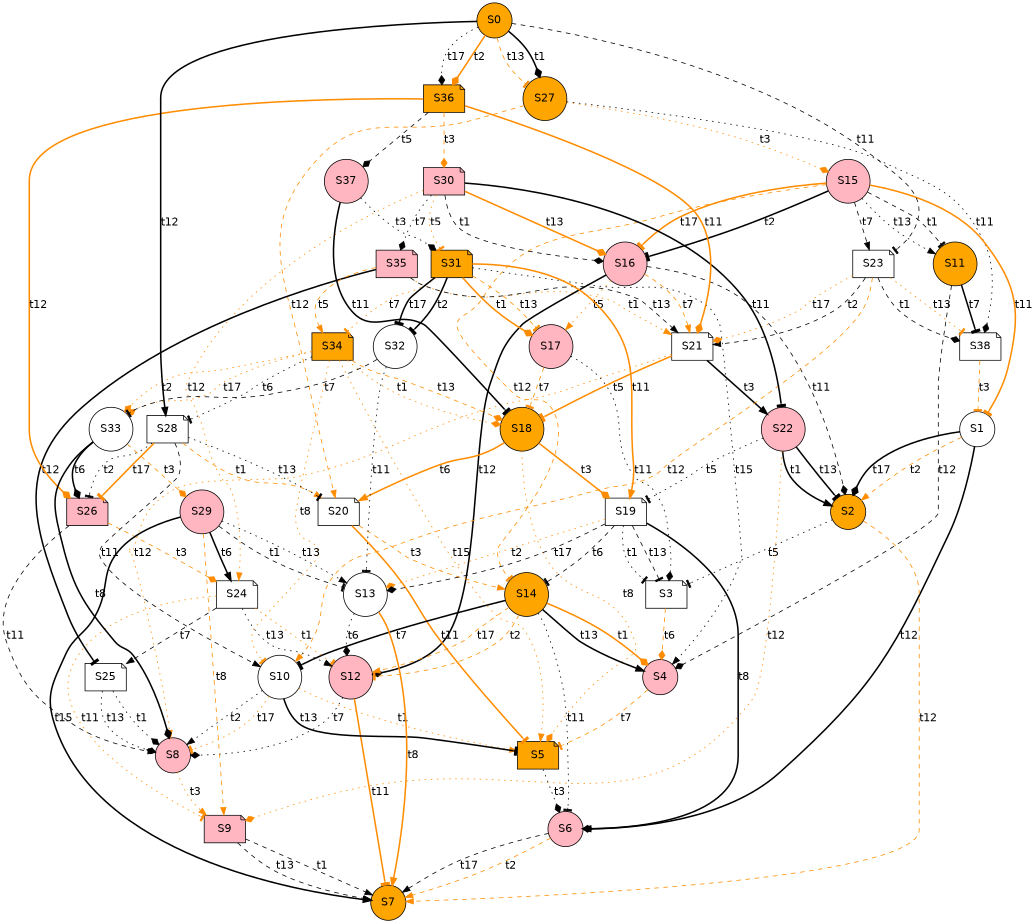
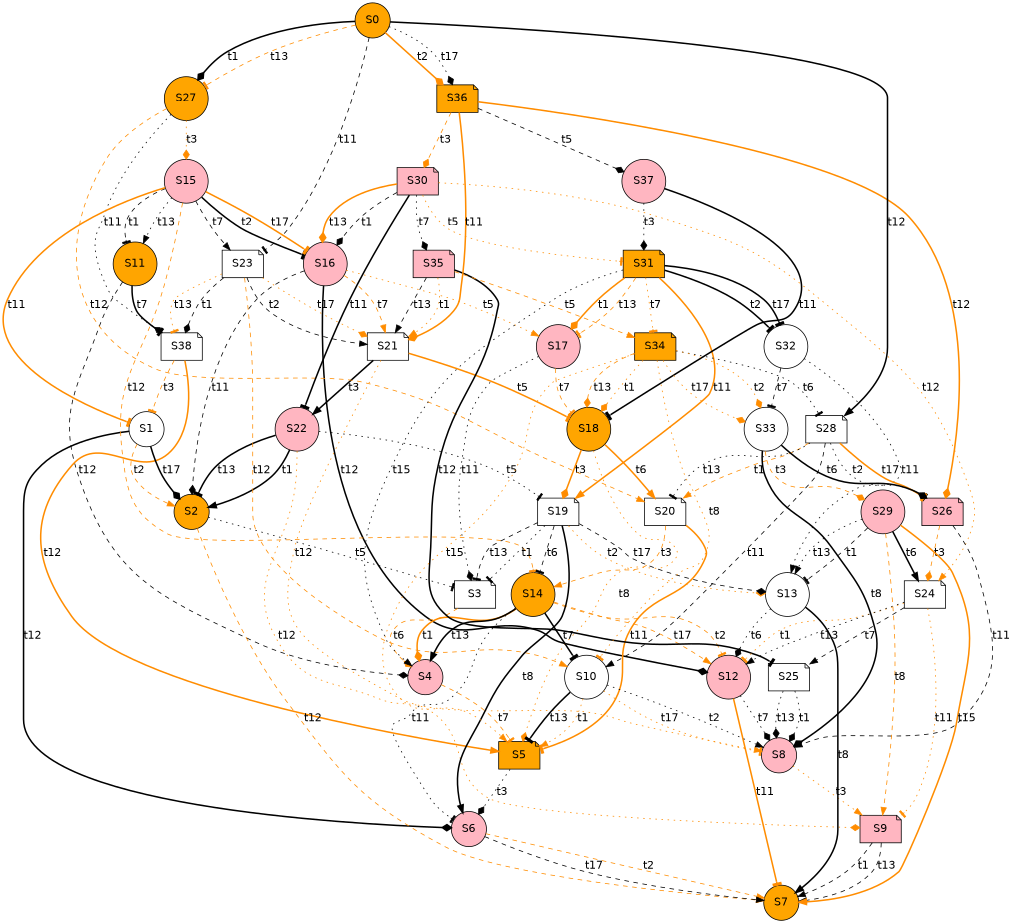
  digraph {
    fontname="DejaVu Sans"
    node [fillcolor=white fontname="DejaVu Sans" shape=circle style=filled]
    edge [arrowhead=tee color=black fontname="DejaVu Sans" style=dotted]
    S11 [fillcolor=orange]
    S38 [shape=note]
    S4 [fillcolor=lightpink]
    S1
    S5 [fillcolor=orange shape=note]
    S16 [fillcolor=lightpink]
    S2 [fillcolor=orange]
    S21 [shape=note]
    S12 [fillcolor=lightpink]
    S17 [fillcolor=lightpink]
    S7 [fillcolor=orange]
    S3 [shape=note]
    S22 [fillcolor=lightpink]
    S8 [fillcolor=lightpink]
    S18 [fillcolor=orange]
    S27 [fillcolor=orange]
    S15 [fillcolor=lightpink]
    S20 [shape=note]
    S23 [shape=note]
    S14 [fillcolor=orange]
    S30 [fillcolor=lightpink shape=note]
    S35 [fillcolor=lightpink shape=note]
    S24 [shape=note]
    S31 [fillcolor=orange shape=note]
    S36 [fillcolor=orange shape=note]
    S26 [fillcolor=lightpink shape=note]
    S37 [fillcolor=lightpink]
    S6 [fillcolor=lightpink]
    S10
    S9 [fillcolor=lightpink shape=note]
    S19 [shape=note]
    S25 [shape=note]
    S34 [fillcolor=orange shape=note]
    S32
    S0 [fillcolor=orange]
    S28 [shape=note]
    S13
    S33
    S29 [fillcolor=lightpink]
    S11 -> S38 [label=t7 style=bold]
    S11 -> S4 [arrowhead=diamond label=t12 style=dashed]
    S38 -> S1 [color=darkorange label=t3 style=dashed]
+   S38 -> S5 [arrowhead=normal color=darkorange label=t12 style=bold]
    S4 -> S5 [color=darkorange label=t7 style=dashed]
    S1 -> S2 [arrowhead=normal color=darkorange label=t2 style=dashed]
    S1 -> S2 [arrowhead=diamond label=t17 style=bold]
    S1 -> S6 [arrowhead=diamond label=t12 style=bold]
    S5 -> S6 [arrowhead=diamond label=t3]
    S16 -> S2 [arrowhead=diamond label=t11 style=dashed]
    S16 -> S21 [arrowhead=normal color=darkorange label=t7 style=dashed]
    S16 -> S12 [arrowhead=diamond label=t12 style=bold]
    S16 -> S17 [arrowhead=normal color=darkorange label=t5]
    S2 -> S7 [arrowhead=normal color=darkorange label=t12 style=dashed]
    S2 -> S3 [label=t5]
    S21 -> S22 [arrowhead=normal label=t3 style=bold]
    S21 -> S8 [arrowhead=normal color=darkorange label=t12]
    S21 -> S18 [color=darkorange label=t5 style=bold]
    S12 -> S7 [color=darkorange label=t11 style=bold]
    S12 -> S8 [arrowhead=diamond label=t7]
    S17 -> S3 [arrowhead=diamond label=t11]
    S17 -> S18 [color=darkorange label=t7 style=dashed]
    S3 -> S4 [arrowhead=diamond color=darkorange label=t6 style=dashed]
    S22 -> S2 [arrowhead=normal label=t1 style=bold]
    S22 -> S2 [label=t13 style=bold]
    S22 -> S9 [arrowhead=diamond color=darkorange label=t12]
    S22 -> S19 [label=t5]
    S8 -> S9 [arrowhead=normal color=darkorange label=t3]
    S18 -> S5 [arrowhead=diamond color=darkorange label=t8]
    S18 -> S20 [arrowhead=normal color=darkorange label=t6 style=bold]
    S18 -> S19 [arrowhead=diamond color=darkorange label=t3 style=bold]
    S27 -> S38 [arrowhead=diamond label=t11]
    S27 -> S15 [arrowhead=diamond color=darkorange label=t3]
    S27 -> S20 [arrowhead=normal color=darkorange label=t12 style=dashed]
    S15 -> S11 [label=t1 style=dashed]
    S15 -> S11 [arrowhead=normal label=t13]
    S15 -> S1 [color=darkorange label=t11 style=bold]
    S15 -> S16 [label=t2 style=bold]
    S15 -> S16 [color=darkorange label=t17 style=bold]
    S15 -> S23 [arrowhead=normal label=t7 style=dashed]
    S15 -> S14 [color=darkorange label=t12 style=dashed]
    S20 -> S5 [color=darkorange label=t11 style=bold]
    S20 -> S14 [arrowhead=normal color=darkorange label=t3 style=dashed]
    S23 -> S38 [arrowhead=diamond label=t1 style=dashed]
    S23 -> S38 [color=darkorange label=t13]
    S23 -> S21 [arrowhead=normal label=t2 style=dashed]
    S23 -> S21 [arrowhead=diamond color=darkorange label=t17]
    S23 -> S10 [arrowhead=normal color=darkorange label=t12 style=dashed]
    S14 -> S4 [arrowhead=diamond color=darkorange label=t1 style=bold]
    S14 -> S4 [arrowhead=normal label=t13 style=bold]
    S14 -> S12 [color=darkorange label=t2 style=dashed]
    S14 -> S12 [arrowhead=normal color=darkorange label=t17 style=dashed]
    S14 -> S6 [label=t11]
    S14 -> S10 [label=t7 style=bold]
    S30 -> S16 [arrowhead=diamond label=t1 style=dashed]
    S30 -> S16 [arrowhead=diamond color=darkorange label=t13 style=bold]
    S30 -> S22 [label=t11 style=bold]
    S30 -> S35 [arrowhead=diamond label=t7]
    S30 -> S24 [arrowhead=normal color=darkorange label=t12]
    S30 -> S31 [color=darkorange label=t5]
    S35 -> S21 [arrowhead=normal color=darkorange label=t1]
    S35 -> S21 [arrowhead=normal label=t13 style=dashed]
    S35 -> S25 [label=t12 style=bold]
    S35 -> S34 [arrowhead=normal color=darkorange label=t5 style=dashed]
    S24 -> S12 [color=darkorange label=t1]
    S24 -> S12 [arrowhead=normal label=t13]
    S24 -> S9 [color=darkorange label=t11]
    S24 -> S25 [arrowhead=normal label=t7 style=dashed]
    S31 -> S4 [arrowhead=normal label=t15]
    S31 -> S17 [arrowhead=diamond color=darkorange label=t1 style=bold]
    S31 -> S17 [color=darkorange label=t13 style=dashed]
    S31 -> S19 [arrowhead=normal color=darkorange label=t11 style=bold]
    S31 -> S34 [color=darkorange label=t7]
    S31 -> S32 [label=t2 style=bold]
    S31 -> S32 [label=t17 style=bold]
    S36 -> S21 [arrowhead=diamond color=darkorange label=t11 style=bold]
    S36 -> S30 [arrowhead=diamond color=darkorange label=t3 style=dashed]
    S36 -> S26 [arrowhead=diamond color=darkorange label=t12 style=bold]
    S36 -> S37 [arrowhead=diamond label=t5 style=dashed]
    S26 -> S8 [arrowhead=normal label=t11 style=dashed]
    S26 -> S24 [arrowhead=diamond color=darkorange label=t3 style=dashed]
    S37 -> S18 [label=t11 style=bold]
    S37 -> S31 [arrowhead=diamond label=t3]
    S6 -> S7 [arrowhead=normal color=darkorange label=t2 style=dashed]
    S6 -> S7 [arrowhead=normal label=t17 style=dashed]
    S10 -> S5 [arrowhead=normal color=darkorange label=t1]
    S10 -> S5 [label=t13 style=bold]
    S10 -> S8 [arrowhead=normal label=t2]
    S10 -> S8 [color=darkorange label=t17]
    S9 -> S7 [arrowhead=normal label=t1 style=dashed]
    S9 -> S7 [arrowhead=normal label=t13 style=dashed]
    S19 -> S3 [label=t1]
    S19 -> S3 [label=t13 style=dashed]
    S19 -> S14 [label=t6 style=dashed]
    S19 -> S6 [arrowhead=normal label=t8 style=bold]
    S19 -> S13 [arrowhead=diamond color=darkorange label=t2]
    S19 -> S13 [arrowhead=diamond label=t17 style=dashed]
    S25 -> S8 [arrowhead=diamond label=t1]
    S25 -> S8 [arrowhead=diamond label=t13]
    S34 -> S5 [arrowhead=normal color=darkorange label=t15]
    S34 -> S18 [arrowhead=diamond color=darkorange label=t1]
    S34 -> S18 [arrowhead=diamond color=darkorange label=t13 style=dashed]
    S34 -> S10 [color=darkorange label=t8]
    S34 -> S28 [label=t6]
    S34 -> S33 [arrowhead=diamond color=darkorange label=t2]
    S34 -> S33 [arrowhead=diamond color=darkorange label=t17]
-   S32 -> S13 [label=t11]
+   S32 -> S13 [arrowhead=normal label=t11]
    S32 -> S33 [label=t7 style=dashed]
    S0 -> S27 [arrowhead=diamond label=t1 style=bold]
    S0 -> S27 [color=darkorange label=t13 style=dashed]
    S0 -> S23 [label=t11 style=dashed]
    S0 -> S36 [arrowhead=diamond color=darkorange label=t2 style=bold]
    S0 -> S36 [arrowhead=diamond label=t17]
    S0 -> S28 [arrowhead=normal label=t12 style=bold]
    S28 -> S20 [arrowhead=normal color=darkorange label=t1 style=dashed]
    S28 -> S20 [label=t13]
    S28 -> S26 [label=t2]
    S28 -> S26 [color=darkorange label=t17 style=bold]
    S28 -> S10 [arrowhead=normal label=t11 style=dashed]
    S13 -> S12 [arrowhead=diamond label=t6]
-   S13 -> S7 [arrowhead=normal color=darkorange label=t8 style=bold]
+   S13 -> S7 [arrowhead=normal label=t8 style=bold]
    S33 -> S8 [arrowhead=diamond label=t8 style=bold]
    S33 -> S26 [arrowhead=diamond label=t6 style=bold]
    S33 -> S29 [arrowhead=diamond color=darkorange label=t3 style=dashed]
-   S29 -> S7 [arrowhead=normal label=t15 style=bold]
+   S29 -> S7 [arrowhead=normal color=darkorange label=t15 style=bold]
    S29 -> S24 [arrowhead=normal label=t6 style=bold]
    S29 -> S9 [arrowhead=normal color=darkorange label=t8 style=dashed]
    S29 -> S13 [label=t1 style=dashed]
    S29 -> S13 [arrowhead=normal label=t13]
  }
